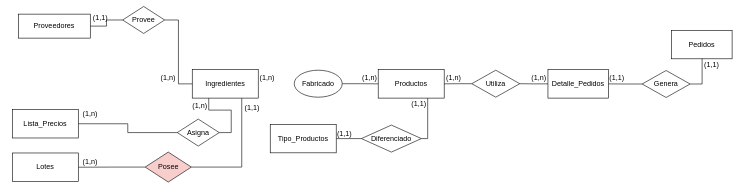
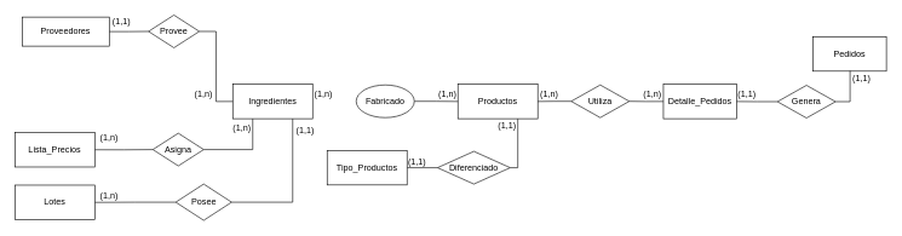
  <mxCell id="0" />
  <mxCell id="1" parent="0" />
  <mxCell id="2" style="edgeStyle=orthogonalEdgeStyle;rounded=0;orthogonalLoop=1;jettySize=auto;html=1;exitX=1;exitY=0.5;exitDx=0;exitDy=0;entryX=0;entryY=0.5;entryDx=0;entryDy=0;endArrow=none;endFill=0;" edge="1" parent="1" source="3" target="8"><mxGeometry relative="1" as="geometry" /></mxCell>
  <mxCell id="3" value="Proveedores" style="rounded=0;whiteSpace=wrap;html=1;" vertex="1" parent="1"><mxGeometry x="30" y="23" width="120" height="40" as="geometry" /></mxCell>
  <mxCell id="4" style="edgeStyle=orthogonalEdgeStyle;rounded=0;orthogonalLoop=1;jettySize=auto;html=1;exitX=0.25;exitY=1;exitDx=0;exitDy=0;entryX=1;entryY=0.5;entryDx=0;entryDy=0;endArrow=none;endFill=0;" edge="1" parent="1" source="6" target="13"><mxGeometry relative="1" as="geometry" /></mxCell>
  <mxCell id="5" style="edgeStyle=orthogonalEdgeStyle;rounded=0;orthogonalLoop=1;jettySize=auto;html=1;exitX=0.75;exitY=1;exitDx=0;exitDy=0;entryX=1;entryY=0.5;entryDx=0;entryDy=0;endArrow=none;endFill=0;" edge="1" parent="1" source="6" target="17"><mxGeometry relative="1" as="geometry" /></mxCell>
  <mxCell id="6" value="Ingredientes" style="rounded=0;whiteSpace=wrap;html=1;" vertex="1" parent="1"><mxGeometry x="320" y="115.5" width="110" height="47.5" as="geometry" /></mxCell>
  <mxCell id="7" style="edgeStyle=orthogonalEdgeStyle;rounded=0;orthogonalLoop=1;jettySize=auto;html=1;exitX=1;exitY=0.5;exitDx=0;exitDy=0;entryX=0;entryY=0.5;entryDx=0;entryDy=0;endArrow=none;endFill=0;" edge="1" parent="1" source="8" target="6"><mxGeometry relative="1" as="geometry" /></mxCell>
- <mxCell id="8" value="Provee" style="rhombus;whiteSpace=wrap;html=1;" vertex="1" parent="1"><mxGeometry x="204" y="10.25" width="70" height="45" as="geometry" /></mxCell>
+ <mxCell id="8" value="Provee" style="rhombus;whiteSpace=wrap;html=1;" vertex="1" parent="1"><mxGeometry x="204" y="20.25" width="70" height="45" as="geometry" /></mxCell>
  <mxCell id="9" value="(1,1)" style="text;html=1;strokeColor=none;fillColor=none;align=center;verticalAlign=middle;whiteSpace=wrap;rounded=0;" vertex="1" parent="1"><mxGeometry x="137" y="23" width="60" height="14" as="geometry" /></mxCell>
  <mxCell id="10" value="(1,n)" style="text;html=1;strokeColor=none;fillColor=none;align=center;verticalAlign=middle;whiteSpace=wrap;rounded=0;" vertex="1" parent="1"><mxGeometry x="250" y="123" width="60" height="14" as="geometry" /></mxCell>
  <mxCell id="11" style="edgeStyle=orthogonalEdgeStyle;rounded=0;orthogonalLoop=1;jettySize=auto;html=1;exitX=1;exitY=0.5;exitDx=0;exitDy=0;entryX=0;entryY=0.5;entryDx=0;entryDy=0;endArrow=none;endFill=0;" edge="1" parent="1" source="12" target="13"><mxGeometry relative="1" as="geometry" /></mxCell>
  <mxCell id="12" value="Lista_Precios" style="rounded=0;whiteSpace=wrap;html=1;" vertex="1" parent="1"><mxGeometry x="20" y="182" width="110" height="47.5" as="geometry" /></mxCell>
- <mxCell id="13" value="Asigna" style="rhombus;whiteSpace=wrap;html=1;" vertex="1" parent="1"><mxGeometry x="295" y="198" width="70" height="45" as="geometry" /></mxCell>
+ <mxCell id="13" value="Asigna" style="rhombus;whiteSpace=wrap;html=1;" vertex="1" parent="1"><mxGeometry x="210" y="183" width="70" height="45" as="geometry" /></mxCell>
  <mxCell id="14" value="(1,n)" style="text;html=1;strokeColor=none;fillColor=none;align=center;verticalAlign=middle;whiteSpace=wrap;rounded=0;" vertex="1" parent="1"><mxGeometry x="120" y="183" width="60" height="14" as="geometry" /></mxCell>
  <mxCell id="15" value="(1,n)" style="text;html=1;strokeColor=none;fillColor=none;align=center;verticalAlign=middle;whiteSpace=wrap;rounded=0;" vertex="1" parent="1"><mxGeometry x="303" y="169" width="60" height="14" as="geometry" /></mxCell>
  <mxCell id="16" style="edgeStyle=orthogonalEdgeStyle;rounded=0;orthogonalLoop=1;jettySize=auto;html=1;exitX=0;exitY=0.5;exitDx=0;exitDy=0;entryX=1;entryY=0.5;entryDx=0;entryDy=0;endArrow=none;endFill=0;" edge="1" parent="1" source="17" target="18"><mxGeometry relative="1" as="geometry" /></mxCell>
- <mxCell id="17" value="Posee" style="rhombus;whiteSpace=wrap;html=1;fillColor=#f8cecc;" vertex="1" parent="1"><mxGeometry x="241.5" y="253" width="77" height="50" as="geometry" /></mxCell>
+ <mxCell id="17" value="Posee" style="rhombus;whiteSpace=wrap;html=1;" vertex="1" parent="1"><mxGeometry x="241.5" y="253" width="77" height="50" as="geometry" /></mxCell>
  <mxCell id="18" value="Lotes" style="rounded=0;whiteSpace=wrap;html=1;" vertex="1" parent="1"><mxGeometry x="20" y="254.5" width="110" height="47.5" as="geometry" /></mxCell>
  <mxCell id="19" value="(1,1)" style="text;html=1;strokeColor=none;fillColor=none;align=center;verticalAlign=middle;whiteSpace=wrap;rounded=0;" vertex="1" parent="1"><mxGeometry x="390" y="173" width="60" height="14" as="geometry" /></mxCell>
  <mxCell id="20" value="(1,n)" style="text;html=1;strokeColor=none;fillColor=none;align=center;verticalAlign=middle;whiteSpace=wrap;rounded=0;" vertex="1" parent="1"><mxGeometry x="120" y="263" width="60" height="14" as="geometry" /></mxCell>
  <mxCell id="21" style="edgeStyle=orthogonalEdgeStyle;rounded=0;orthogonalLoop=1;jettySize=auto;html=1;exitX=0.75;exitY=1;exitDx=0;exitDy=0;entryX=1;entryY=0.5;entryDx=0;entryDy=0;endArrow=none;endFill=0;" edge="1" parent="1" source="22" target="28"><mxGeometry relative="1" as="geometry"><Array as="points"><mxPoint x="713" y="231" /></Array></mxGeometry></mxCell>
  <mxCell id="22" value="Productos" style="rounded=0;whiteSpace=wrap;html=1;" vertex="1" parent="1"><mxGeometry x="630" y="115.5" width="110" height="47.5" as="geometry" /></mxCell>
  <mxCell id="23" style="edgeStyle=orthogonalEdgeStyle;rounded=0;orthogonalLoop=1;jettySize=auto;html=1;exitX=1;exitY=0.5;exitDx=0;exitDy=0;entryX=0;entryY=0.5;entryDx=0;entryDy=0;endArrow=none;endFill=0;" edge="1" parent="1" source="24" target="22"><mxGeometry relative="1" as="geometry" /></mxCell>
  <mxCell id="24" value="Fabricado" style="ellipse;whiteSpace=wrap;html=1;" vertex="1" parent="1"><mxGeometry x="490" y="116.5" width="80" height="45" as="geometry" /></mxCell>
  <mxCell id="25" value="(1,n)" style="text;html=1;strokeColor=none;fillColor=none;align=center;verticalAlign=middle;whiteSpace=wrap;rounded=0;" vertex="1" parent="1"><mxGeometry x="415" y="123" width="60" height="14" as="geometry" /></mxCell>
  <mxCell id="26" value="(1,n)" style="text;html=1;strokeColor=none;fillColor=none;align=center;verticalAlign=middle;whiteSpace=wrap;rounded=0;" vertex="1" parent="1"><mxGeometry x="586" y="123" width="60" height="14" as="geometry" /></mxCell>
  <mxCell id="27" style="edgeStyle=orthogonalEdgeStyle;rounded=0;orthogonalLoop=1;jettySize=auto;html=1;exitX=0;exitY=0.5;exitDx=0;exitDy=0;entryX=1;entryY=0.5;entryDx=0;entryDy=0;endArrow=none;endFill=0;" edge="1" parent="1" source="28" target="29"><mxGeometry relative="1" as="geometry" /></mxCell>
  <mxCell id="28" value="Diferenciado" style="rhombus;whiteSpace=wrap;html=1;" vertex="1" parent="1"><mxGeometry x="602" y="208" width="100" height="45" as="geometry" /></mxCell>
  <mxCell id="29" value="Tipo_Productos" style="rounded=0;whiteSpace=wrap;html=1;" vertex="1" parent="1"><mxGeometry x="450" y="206.75" width="110" height="47.5" as="geometry" /></mxCell>
  <mxCell id="30" value="(1,1)" style="text;html=1;strokeColor=none;fillColor=none;align=center;verticalAlign=middle;whiteSpace=wrap;rounded=0;" vertex="1" parent="1"><mxGeometry x="668" y="166" width="60" height="14" as="geometry" /></mxCell>
  <mxCell id="31" value="(1,1)" style="text;html=1;strokeColor=none;fillColor=none;align=center;verticalAlign=middle;whiteSpace=wrap;rounded=0;" vertex="1" parent="1"><mxGeometry x="544" y="215" width="60" height="14" as="geometry" /></mxCell>
  <mxCell id="32" style="edgeStyle=orthogonalEdgeStyle;rounded=0;orthogonalLoop=1;jettySize=auto;html=1;exitX=0;exitY=0.5;exitDx=0;exitDy=0;entryX=1;entryY=0.5;entryDx=0;entryDy=0;endArrow=none;endFill=0;" edge="1" parent="1" source="33" target="35"><mxGeometry relative="1" as="geometry" /></mxCell>
  <mxCell id="33" value="Detalle_Pedidos" style="rounded=0;whiteSpace=wrap;html=1;" vertex="1" parent="1"><mxGeometry x="913" y="115.5" width="101" height="47.5" as="geometry" /></mxCell>
  <mxCell id="34" style="edgeStyle=orthogonalEdgeStyle;rounded=0;orthogonalLoop=1;jettySize=auto;html=1;exitX=0;exitY=0.5;exitDx=0;exitDy=0;entryX=1;entryY=0.5;entryDx=0;entryDy=0;endArrow=none;endFill=0;" edge="1" parent="1" source="35" target="22"><mxGeometry relative="1" as="geometry" /></mxCell>
  <mxCell id="35" value="Utiliza" style="rhombus;whiteSpace=wrap;html=1;" vertex="1" parent="1"><mxGeometry x="786" y="116.5" width="80" height="45" as="geometry" /></mxCell>
  <mxCell id="36" value="(1,n)" style="text;html=1;strokeColor=none;fillColor=none;align=center;verticalAlign=middle;whiteSpace=wrap;rounded=0;" vertex="1" parent="1"><mxGeometry x="726" y="123" width="60" height="14" as="geometry" /></mxCell>
  <mxCell id="37" value="(1,n)" style="text;html=1;strokeColor=none;fillColor=none;align=center;verticalAlign=middle;whiteSpace=wrap;rounded=0;" vertex="1" parent="1"><mxGeometry x="868" y="122" width="60" height="14" as="geometry" /></mxCell>
  <mxCell id="38" value="Pedidos" style="rounded=0;whiteSpace=wrap;html=1;" vertex="1" parent="1"><mxGeometry x="1119" y="50" width="101" height="47.5" as="geometry" /></mxCell>
  <mxCell id="39" style="edgeStyle=orthogonalEdgeStyle;rounded=0;orthogonalLoop=1;jettySize=auto;html=1;exitX=1;exitY=0.5;exitDx=0;exitDy=0;entryX=0.5;entryY=1;entryDx=0;entryDy=0;endArrow=none;endFill=0;" edge="1" parent="1" source="41" target="38"><mxGeometry relative="1" as="geometry" /></mxCell>
  <mxCell id="40" style="edgeStyle=orthogonalEdgeStyle;rounded=0;orthogonalLoop=1;jettySize=auto;html=1;exitX=0;exitY=0.5;exitDx=0;exitDy=0;endArrow=none;endFill=0;" edge="1" parent="1" source="41" target="33"><mxGeometry relative="1" as="geometry" /></mxCell>
  <mxCell id="41" value="Genera" style="rhombus;whiteSpace=wrap;html=1;" vertex="1" parent="1"><mxGeometry x="1070" y="117" width="80" height="45" as="geometry" /></mxCell>
  <mxCell id="42" value="(1,1)" style="text;html=1;strokeColor=none;fillColor=none;align=center;verticalAlign=middle;whiteSpace=wrap;rounded=0;" vertex="1" parent="1"><mxGeometry x="1156" y="100.5" width="60" height="14" as="geometry" /></mxCell>
  <mxCell id="43" value="(1,1)" style="text;html=1;strokeColor=none;fillColor=none;align=center;verticalAlign=middle;whiteSpace=wrap;rounded=0;" vertex="1" parent="1"><mxGeometry x="998" y="123" width="60" height="14" as="geometry" /></mxCell>
